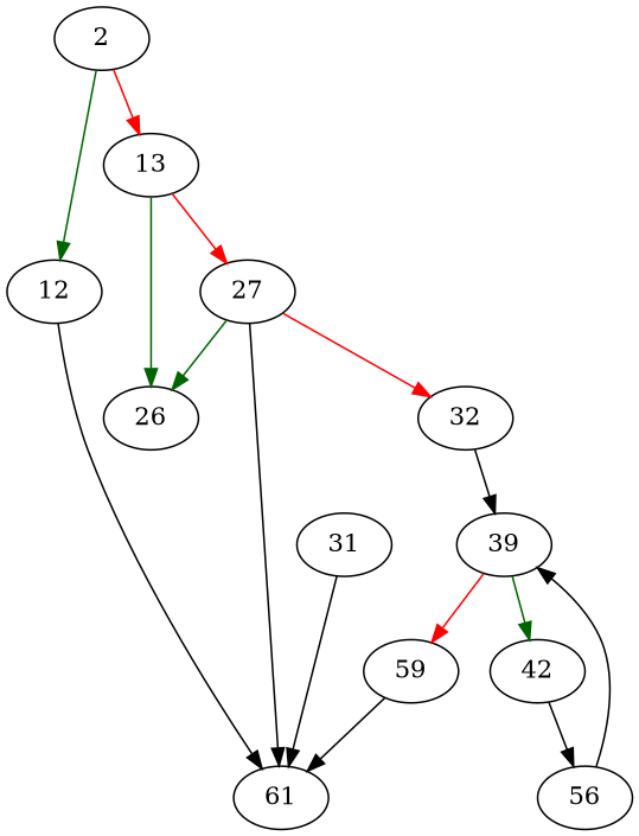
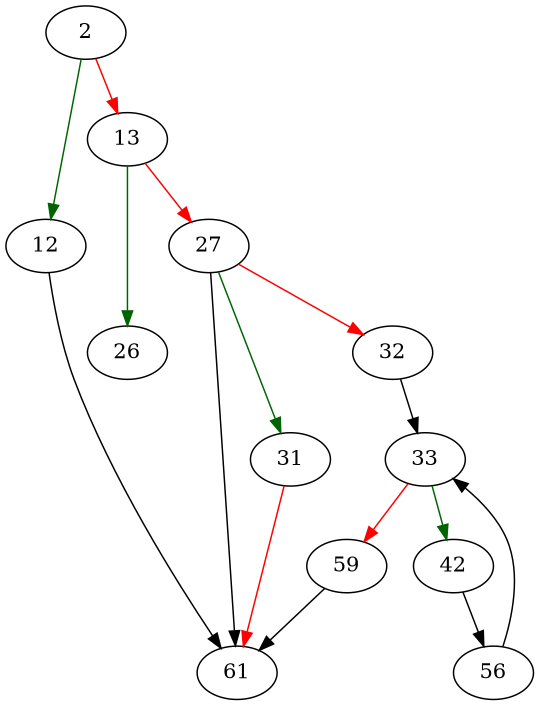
  strict digraph {
    2 [entry=true]
    12
    13
    61
    26
    27
    31
    32
-   39
+   39 [label=33]
    42
    59
    56
    2 -> 12 [color=darkgreen cond=true]
    2 -> 13 [color=red cond=false]
    12 -> 61
    13 -> 26 [color=darkgreen cond=true]
    13 -> 27 [color=red cond=false]
    27 -> 61
-   27 -> 26 [color=darkgreen cond=true]
+   27 -> 31 [color=darkgreen cond=true]
    27 -> 32 [color=red cond=false]
-   31 -> 61
+   31 -> 61 [color=red]
    32 -> 39
    39 -> 42 [color=darkgreen cond=true]
    39 -> 59 [color=red cond=false]
    42 -> 56
    59 -> 61
    56 -> 39
  }
